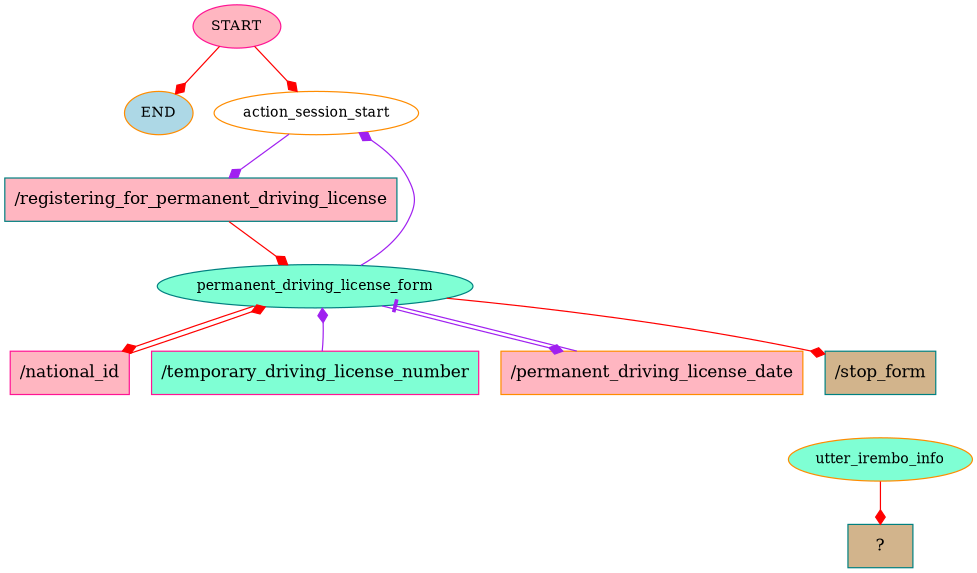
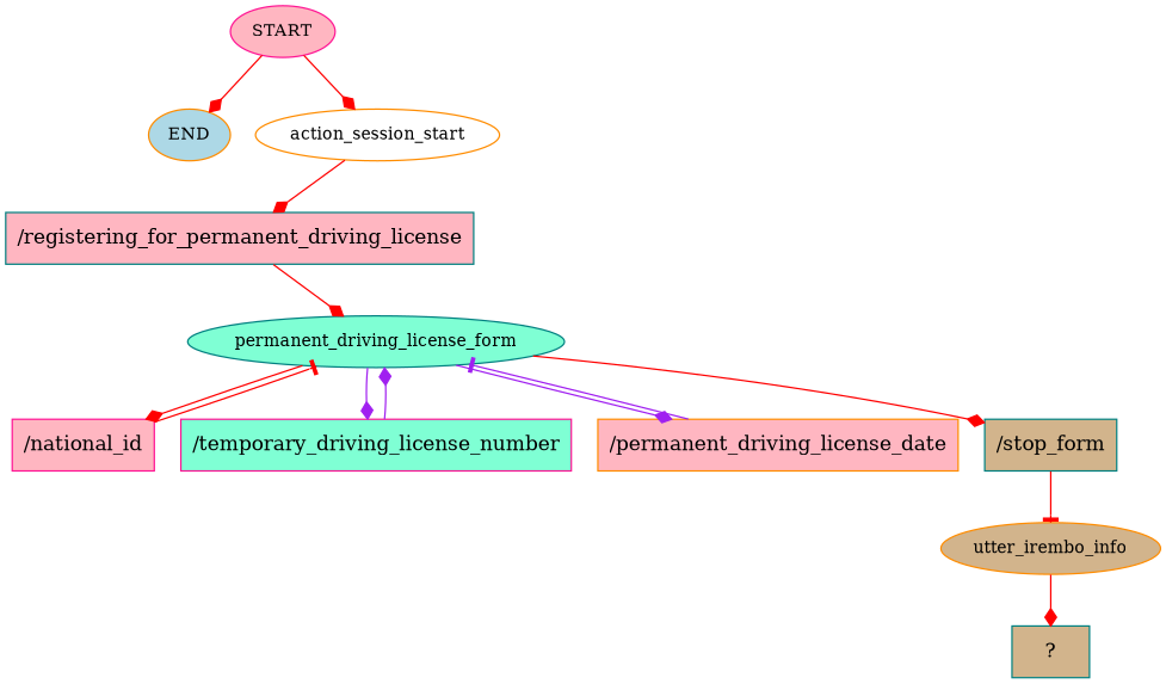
  digraph {
    node [color=darkorange fillcolor=lightpink style=filled shape=rect]
    edge [arrowhead=diamond color=red]
    n1 [color=deeppink fontsize=12 label=START shape=""]
    n2 [fillcolor=lightblue fontsize=12 label=END shape=""]
    n3 [fillcolor=white fontsize=12 label=action_session_start shape=""]
    n4 [color=teal label="/registering_for_permanent_driving_license"]
    n5 [color=teal fillcolor=aquamarine fontsize=12 label=permanent_driving_license_form shape=""]
    n6 [color=deeppink label="/national_id"]
    n7 [color=deeppink fillcolor=aquamarine label="/temporary_driving_license_number"]
    n8 [label="/permanent_driving_license_date"]
    n9 [color=teal fillcolor=tan label="/stop_form"]
-   n10 [fillcolor=aquamarine fontsize=12 label=utter_irembo_info shape=""]
+   n10 [fillcolor=tan fontsize=12 label=utter_irembo_info shape=""]
    n11 [color=teal fillcolor=tan label="  ?  "]
    n1 -> n2
    n1 -> n3
-   n3 -> n4 [color=purple]
+   n3 -> n4
    n4 -> n5
    n5 -> n6
-   n5 -> n3 [color=purple]
+   n5 -> n7 [color=purple]
    n5 -> n8 [color=purple]
    n5 -> n9
-   n6 -> n5
+   n6 -> n5 [arrowhead=tee]
    n7 -> n5 [color=purple]
    n8 -> n5 [arrowhead=tee color=purple]
+   n9 -> n10 [arrowhead=tee]
    n10 -> n11
  }
